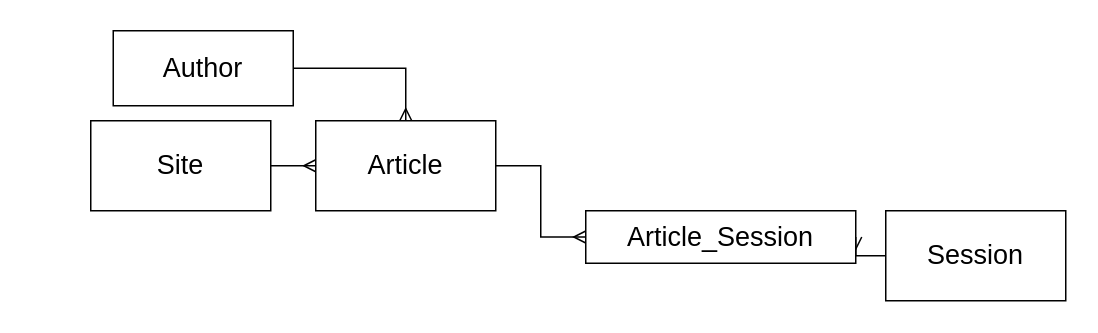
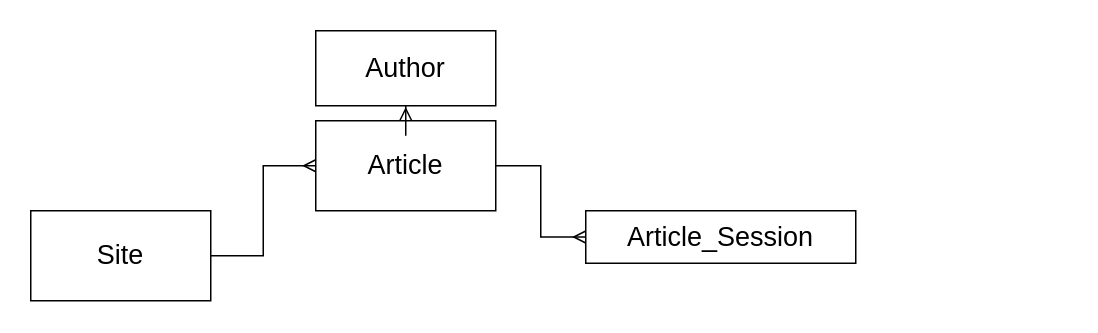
  <mxCell id="0" />
  <mxCell id="1" parent="0" />
  <mxCell id="2" style="edgeStyle=orthogonalEdgeStyle;rounded=0;orthogonalLoop=1;jettySize=auto;html=1;entryX=0;entryY=0.5;entryDx=0;entryDy=0;fontSize=18;endArrow=ERmany;endFill=0;" edge="1" parent="1" source="3" target="5"><mxGeometry relative="1" as="geometry" /></mxCell>
- <mxCell id="3" value="&lt;font style=&quot;font-size: 18px;&quot;&gt;Site&lt;/font&gt;" style="rounded=0;whiteSpace=wrap;html=1;" vertex="1" parent="1"><mxGeometry x="60" y="80" width="120" height="60" as="geometry" /></mxCell>
+ <mxCell id="3" value="&lt;font style=&quot;font-size: 18px;&quot;&gt;Site&lt;/font&gt;" style="rounded=0;whiteSpace=wrap;html=1;" vertex="1" parent="1"><mxGeometry x="20" y="140" width="120" height="60" as="geometry" /></mxCell>
  <mxCell id="4" style="edgeStyle=orthogonalEdgeStyle;rounded=0;orthogonalLoop=1;jettySize=auto;html=1;entryX=0;entryY=0.5;entryDx=0;entryDy=0;fontSize=18;endArrow=ERmany;endFill=0;" edge="1" parent="1" source="5" target="10"><mxGeometry relative="1" as="geometry" /></mxCell>
  <mxCell id="5" value="&lt;span style=&quot;font-size: 18px;&quot;&gt;Article&lt;/span&gt;" style="rounded=0;whiteSpace=wrap;html=1;" vertex="1" parent="1"><mxGeometry x="210" y="80" width="120" height="60" as="geometry" /></mxCell>
  <mxCell id="6" style="edgeStyle=orthogonalEdgeStyle;rounded=0;orthogonalLoop=1;jettySize=auto;html=1;entryX=0.5;entryY=0;entryDx=0;entryDy=0;fontSize=18;endArrow=ERmany;endFill=0;" edge="1" parent="1" source="7" target="5"><mxGeometry relative="1" as="geometry" /></mxCell>
- <mxCell id="7" value="Author" style="rounded=0;whiteSpace=wrap;html=1;fontSize=18;" vertex="1" parent="1"><mxGeometry x="75" y="20" width="120" height="50" as="geometry" /></mxCell>
- <mxCell id="8" style="edgeStyle=orthogonalEdgeStyle;rounded=0;orthogonalLoop=1;jettySize=auto;html=1;entryX=1;entryY=0.5;entryDx=0;entryDy=0;fontSize=18;endArrow=ERmany;endFill=0;" edge="1" parent="1" source="9" target="10"><mxGeometry relative="1" as="geometry" /></mxCell>
- <mxCell id="9" value="Session" style="rounded=0;whiteSpace=wrap;html=1;fontSize=18;" vertex="1" parent="1"><mxGeometry x="590" y="140" width="120" height="60" as="geometry" /></mxCell>
+ <mxCell id="7" value="Author" style="rounded=0;whiteSpace=wrap;html=1;fontSize=18;" vertex="1" parent="1"><mxGeometry x="210" y="20" width="120" height="50" as="geometry" /></mxCell>
  <mxCell id="10" value="Article_Session" style="rounded=0;whiteSpace=wrap;html=1;fontSize=18;" vertex="1" parent="1"><mxGeometry x="390" y="140" width="180" height="35" as="geometry" /></mxCell>
